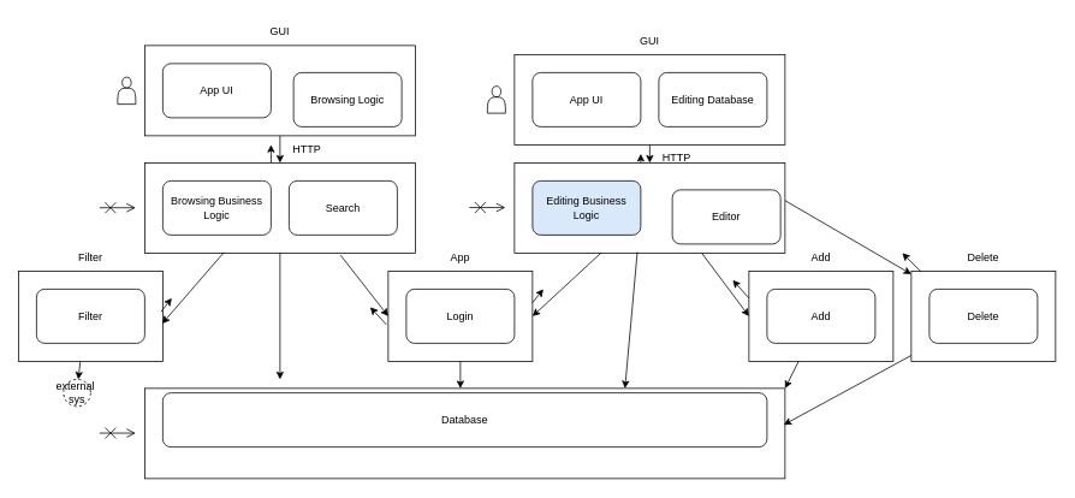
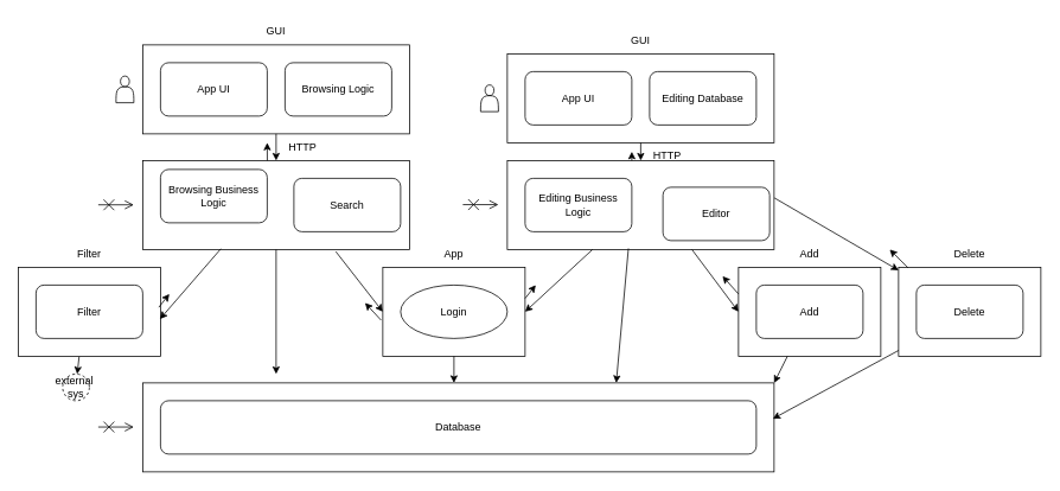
  <mxCell id="0" />
  <mxCell id="1" parent="0" />
  <mxCell id="2" value="" style="rounded=0;whiteSpace=wrap;html=1;" vertex="1" parent="1"><mxGeometry x="160" y="430" width="710" height="100" as="geometry" /></mxCell>
  <mxCell id="3" value="" style="rounded=0;whiteSpace=wrap;html=1;" vertex="1" parent="1"><mxGeometry x="160" y="50" width="300" height="100" as="geometry" /></mxCell>
  <mxCell id="4" value="" style="rounded=0;whiteSpace=wrap;html=1;" vertex="1" parent="1"><mxGeometry x="160" y="180" width="300" height="100" as="geometry" /></mxCell>
  <mxCell id="5" value="" style="rounded=0;whiteSpace=wrap;html=1;" vertex="1" parent="1"><mxGeometry x="430" y="300" width="160" height="100" as="geometry" /></mxCell>
  <mxCell id="6" value="" style="rounded=0;whiteSpace=wrap;html=1;" vertex="1" parent="1"><mxGeometry x="20" y="300" width="160" height="100" as="geometry" /></mxCell>
  <mxCell id="7" value="App UI" style="rounded=1;whiteSpace=wrap;html=1;" vertex="1" parent="1"><mxGeometry x="180" y="70" width="120" height="60" as="geometry" /></mxCell>
  <mxCell id="8" value="" style="shape=actor;whiteSpace=wrap;html=1;" vertex="1" parent="1"><mxGeometry x="130" y="85" width="20" height="30" as="geometry" /></mxCell>
- <mxCell id="9" value="Browsing Logic" style="rounded=1;whiteSpace=wrap;html=1;" vertex="1" parent="1"><mxGeometry x="325" y="80" width="120" height="60" as="geometry" /></mxCell>
- <mxCell id="10" value="Browsing Business&lt;br&gt;Logic" style="rounded=1;whiteSpace=wrap;html=1;" vertex="1" parent="1"><mxGeometry x="180" y="200" width="120" height="60" as="geometry" /></mxCell>
- <mxCell id="11" value="Search" style="rounded=1;whiteSpace=wrap;html=1;" vertex="1" parent="1"><mxGeometry x="320" y="200" width="120" height="60" as="geometry" /></mxCell>
+ <mxCell id="9" value="Browsing Logic" style="rounded=1;whiteSpace=wrap;html=1;" vertex="1" parent="1"><mxGeometry x="320" y="70" width="120" height="60" as="geometry" /></mxCell>
+ <mxCell id="10" value="Browsing Business&lt;br&gt;Logic" style="rounded=1;whiteSpace=wrap;html=1;" vertex="1" parent="1"><mxGeometry x="180" y="190" width="120" height="60" as="geometry" /></mxCell>
+ <mxCell id="11" value="Search" style="rounded=1;whiteSpace=wrap;html=1;" vertex="1" parent="1"><mxGeometry x="330" y="200" width="120" height="60" as="geometry" /></mxCell>
  <mxCell id="12" value="Filter" style="rounded=1;whiteSpace=wrap;html=1;" vertex="1" parent="1"><mxGeometry x="40" y="320" width="120" height="60" as="geometry" /></mxCell>
- <mxCell id="13" value="Login" style="rounded=1;whiteSpace=wrap;html=1;" vertex="1" parent="1"><mxGeometry x="450" y="320" width="120" height="60" as="geometry" /></mxCell>
- <mxCell id="14" value="Database" style="rounded=1;whiteSpace=wrap;html=1;" vertex="1" parent="1"><mxGeometry x="180" y="435" width="670" height="60" as="geometry" /></mxCell>
+ <mxCell id="13" value="Login" style="ellipse;whiteSpace=wrap;html=1;" vertex="1" parent="1"><mxGeometry x="450" y="320" width="120" height="60" as="geometry" /></mxCell>
+ <mxCell id="14" value="Database" style="rounded=1;whiteSpace=wrap;html=1;" vertex="1" parent="1"><mxGeometry x="180" y="450" width="670" height="60" as="geometry" /></mxCell>
  <mxCell id="15" value="" style="rounded=0;whiteSpace=wrap;html=1;" vertex="1" parent="1"><mxGeometry x="570" y="180" width="300" height="100" as="geometry" /></mxCell>
- <mxCell id="16" value="Editing Business&lt;br&gt;Logic" style="rounded=1;whiteSpace=wrap;html=1;fillColor=#dae8fc;" vertex="1" parent="1"><mxGeometry x="590" y="200" width="120" height="60" as="geometry" /></mxCell>
+ <mxCell id="16" value="Editing Business&lt;br&gt;Logic" style="rounded=1;whiteSpace=wrap;html=1;" vertex="1" parent="1"><mxGeometry x="590" y="200" width="120" height="60" as="geometry" /></mxCell>
  <mxCell id="17" value="Editor" style="rounded=1;whiteSpace=wrap;html=1;" vertex="1" parent="1"><mxGeometry x="745" y="210" width="120" height="60" as="geometry" /></mxCell>
  <mxCell id="18" value="" style="rounded=0;whiteSpace=wrap;html=1;" vertex="1" parent="1"><mxGeometry x="570" y="60" width="300" height="100" as="geometry" /></mxCell>
  <mxCell id="19" value="App UI" style="rounded=1;whiteSpace=wrap;html=1;" vertex="1" parent="1"><mxGeometry x="590" y="80" width="120" height="60" as="geometry" /></mxCell>
  <mxCell id="20" value="" style="shape=actor;whiteSpace=wrap;html=1;" vertex="1" parent="1"><mxGeometry x="540" y="95" width="20" height="30" as="geometry" /></mxCell>
  <mxCell id="21" value="Editing Database" style="rounded=1;whiteSpace=wrap;html=1;" vertex="1" parent="1"><mxGeometry x="730" y="80" width="120" height="60" as="geometry" /></mxCell>
  <mxCell id="22" value="" style="rounded=0;whiteSpace=wrap;html=1;" vertex="1" parent="1"><mxGeometry x="830" y="300" width="160" height="100" as="geometry" /></mxCell>
  <mxCell id="23" value="Add" style="rounded=1;whiteSpace=wrap;html=1;" vertex="1" parent="1"><mxGeometry x="850" y="320" width="120" height="60" as="geometry" /></mxCell>
  <mxCell id="24" value="" style="rounded=0;whiteSpace=wrap;html=1;" vertex="1" parent="1"><mxGeometry x="1010" y="300" width="160" height="100" as="geometry" /></mxCell>
  <mxCell id="25" value="Delete" style="rounded=1;whiteSpace=wrap;html=1;" vertex="1" parent="1"><mxGeometry x="1030" y="320" width="120" height="60" as="geometry" /></mxCell>
  <mxCell id="26" value="" style="endArrow=open;startArrow=cross;endFill=0;startFill=0;endSize=8;startSize=10;html=1;rounded=0;" edge="1" parent="1"><mxGeometry width="160" relative="1" as="geometry"><mxPoint x="110" y="229.79" as="sourcePoint" /><mxPoint x="150" y="229.79" as="targetPoint" /></mxGeometry></mxCell>
  <mxCell id="27" value="" style="endArrow=open;startArrow=cross;endFill=0;startFill=0;endSize=8;startSize=10;html=1;rounded=0;" edge="1" parent="1"><mxGeometry width="160" relative="1" as="geometry"><mxPoint x="520" y="229.57" as="sourcePoint" /><mxPoint x="560" y="229.57" as="targetPoint" /></mxGeometry></mxCell>
  <mxCell id="28" value="" style="endArrow=open;startArrow=cross;endFill=0;startFill=0;endSize=8;startSize=10;html=1;rounded=0;" edge="1" parent="1"><mxGeometry width="160" relative="1" as="geometry"><mxPoint x="110" y="479.57" as="sourcePoint" /><mxPoint x="150" y="479.57" as="targetPoint" /></mxGeometry></mxCell>
  <mxCell id="29" value="" style="endArrow=classic;html=1;rounded=0;" edge="1" parent="1" source="3" target="4"><mxGeometry width="50" height="50" relative="1" as="geometry"><mxPoint x="380" y="290" as="sourcePoint" /><mxPoint x="430" y="240" as="targetPoint" /></mxGeometry></mxCell>
  <mxCell id="30" value="" style="endArrow=classic;html=1;rounded=0;" edge="1" parent="1" source="4"><mxGeometry width="50" height="50" relative="1" as="geometry"><mxPoint x="320" y="160" as="sourcePoint" /><mxPoint x="310" y="420" as="targetPoint" /></mxGeometry></mxCell>
  <mxCell id="31" value="" style="endArrow=classic;html=1;rounded=0;entryX=0.996;entryY=0.582;entryDx=0;entryDy=0;entryPerimeter=0;exitX=0.293;exitY=0.992;exitDx=0;exitDy=0;exitPerimeter=0;" edge="1" parent="1" source="4" target="6"><mxGeometry width="50" height="50" relative="1" as="geometry"><mxPoint x="320" y="290" as="sourcePoint" /><mxPoint x="320" y="430" as="targetPoint" /></mxGeometry></mxCell>
  <mxCell id="32" value="" style="endArrow=classic;html=1;rounded=0;entryX=0;entryY=0.5;entryDx=0;entryDy=0;exitX=0.724;exitY=1.024;exitDx=0;exitDy=0;exitPerimeter=0;" edge="1" parent="1" source="4" target="5"><mxGeometry width="50" height="50" relative="1" as="geometry"><mxPoint x="258" y="289" as="sourcePoint" /><mxPoint x="189" y="368" as="targetPoint" /></mxGeometry></mxCell>
  <mxCell id="33" value="" style="endArrow=classic;html=1;rounded=0;" edge="1" parent="1" source="5"><mxGeometry width="50" height="50" relative="1" as="geometry"><mxPoint x="387" y="292" as="sourcePoint" /><mxPoint x="510" y="430" as="targetPoint" /></mxGeometry></mxCell>
  <mxCell id="34" value="" style="endArrow=classic;html=1;rounded=0;exitX=0.428;exitY=1.006;exitDx=0;exitDy=0;exitPerimeter=0;" edge="1" parent="1" source="6" target="35"><mxGeometry width="50" height="50" relative="1" as="geometry"><mxPoint x="258" y="289" as="sourcePoint" /><mxPoint x="90" y="440" as="targetPoint" /></mxGeometry></mxCell>
  <mxCell id="35" value="external&amp;nbsp;&lt;br&gt;sys" style="ellipse;whiteSpace=wrap;html=1;aspect=fixed;dashed=1;" vertex="1" parent="1"><mxGeometry x="70" y="420" width="30" height="30" as="geometry" /></mxCell>
  <mxCell id="36" value="" style="endArrow=classic;html=1;rounded=0;entryX=0.5;entryY=0;entryDx=0;entryDy=0;" edge="1" parent="1" source="18" target="15"><mxGeometry width="50" height="50" relative="1" as="geometry"><mxPoint x="387" y="292" as="sourcePoint" /><mxPoint x="440" y="360" as="targetPoint" /></mxGeometry></mxCell>
  <mxCell id="37" value="" style="endArrow=classic;html=1;rounded=0;entryX=0;entryY=0.5;entryDx=0;entryDy=0;exitX=0.692;exitY=1;exitDx=0;exitDy=0;exitPerimeter=0;" edge="1" parent="1" source="15" target="22"><mxGeometry width="50" height="50" relative="1" as="geometry"><mxPoint x="730" y="170" as="sourcePoint" /><mxPoint x="730" y="190" as="targetPoint" /></mxGeometry></mxCell>
  <mxCell id="38" value="" style="endArrow=classic;html=1;rounded=0;entryX=1;entryY=0.5;entryDx=0;entryDy=0;" edge="1" parent="1" source="15" target="5"><mxGeometry width="50" height="50" relative="1" as="geometry"><mxPoint x="788" y="290" as="sourcePoint" /><mxPoint x="840" y="360" as="targetPoint" /></mxGeometry></mxCell>
  <mxCell id="39" value="" style="endArrow=classic;html=1;rounded=0;entryX=0.75;entryY=0;entryDx=0;entryDy=0;exitX=0.454;exitY=0.988;exitDx=0;exitDy=0;exitPerimeter=0;" edge="1" parent="1" source="15" target="2"><mxGeometry width="50" height="50" relative="1" as="geometry"><mxPoint x="676" y="290" as="sourcePoint" /><mxPoint x="600" y="360" as="targetPoint" /></mxGeometry></mxCell>
  <mxCell id="40" value="" style="endArrow=classic;html=1;rounded=0;exitX=0.467;exitY=0;exitDx=0;exitDy=0;exitPerimeter=0;" edge="1" parent="1" source="4"><mxGeometry width="50" height="50" relative="1" as="geometry"><mxPoint x="320" y="160" as="sourcePoint" /><mxPoint x="300" y="160" as="targetPoint" /></mxGeometry></mxCell>
  <mxCell id="41" value="" style="endArrow=classic;html=1;rounded=0;exitX=0.988;exitY=0.45;exitDx=0;exitDy=0;exitPerimeter=0;" edge="1" parent="1" source="6"><mxGeometry width="50" height="50" relative="1" as="geometry"><mxPoint x="310" y="190" as="sourcePoint" /><mxPoint x="190" y="330" as="targetPoint" /></mxGeometry></mxCell>
  <mxCell id="42" value="" style="endArrow=classic;html=1;rounded=0;exitX=-0.012;exitY=0.595;exitDx=0;exitDy=0;exitPerimeter=0;" edge="1" parent="1" source="5"><mxGeometry width="50" height="50" relative="1" as="geometry"><mxPoint x="188" y="355" as="sourcePoint" /><mxPoint x="410" y="340" as="targetPoint" /></mxGeometry></mxCell>
  <mxCell id="43" value="" style="endArrow=classic;html=1;rounded=0;" edge="1" parent="1"><mxGeometry width="50" height="50" relative="1" as="geometry"><mxPoint x="710" y="180" as="sourcePoint" /><mxPoint x="710" y="170" as="targetPoint" /></mxGeometry></mxCell>
  <mxCell id="44" value="" style="endArrow=classic;html=1;rounded=0;exitX=0.988;exitY=0.45;exitDx=0;exitDy=0;exitPerimeter=0;" edge="1" parent="1"><mxGeometry width="50" height="50" relative="1" as="geometry"><mxPoint x="590" y="335" as="sourcePoint" /><mxPoint x="602" y="320" as="targetPoint" /></mxGeometry></mxCell>
  <mxCell id="45" value="" style="endArrow=classic;html=1;rounded=0;exitX=-0.012;exitY=0.595;exitDx=0;exitDy=0;exitPerimeter=0;" edge="1" parent="1"><mxGeometry width="50" height="50" relative="1" as="geometry"><mxPoint x="830" y="330" as="sourcePoint" /><mxPoint x="812" y="310" as="targetPoint" /></mxGeometry></mxCell>
  <mxCell id="46" value="" style="endArrow=classic;html=1;rounded=0;exitX=1.001;exitY=0.42;exitDx=0;exitDy=0;exitPerimeter=0;" edge="1" parent="1" source="15" target="24"><mxGeometry width="50" height="50" relative="1" as="geometry"><mxPoint x="788" y="290" as="sourcePoint" /><mxPoint x="840" y="360" as="targetPoint" /></mxGeometry></mxCell>
  <mxCell id="47" value="" style="endArrow=classic;html=1;rounded=0;exitX=0.067;exitY=0.006;exitDx=0;exitDy=0;exitPerimeter=0;" edge="1" parent="1" source="24"><mxGeometry width="50" height="50" relative="1" as="geometry"><mxPoint x="840" y="340" as="sourcePoint" /><mxPoint x="1000" y="280" as="targetPoint" /></mxGeometry></mxCell>
  <mxCell id="48" value="" style="endArrow=classic;html=1;rounded=0;entryX=1;entryY=0;entryDx=0;entryDy=0;" edge="1" parent="1" source="22" target="2"><mxGeometry width="50" height="50" relative="1" as="geometry"><mxPoint x="716" y="289" as="sourcePoint" /><mxPoint x="703" y="440" as="targetPoint" /></mxGeometry></mxCell>
  <mxCell id="49" value="" style="endArrow=classic;html=1;rounded=0;entryX=0.998;entryY=0.403;entryDx=0;entryDy=0;entryPerimeter=0;" edge="1" parent="1" source="24" target="2"><mxGeometry width="50" height="50" relative="1" as="geometry"><mxPoint x="895" y="410" as="sourcePoint" /><mxPoint x="880" y="440" as="targetPoint" /></mxGeometry></mxCell>
  <mxCell id="50" value="Filter" style="text;html=1;strokeColor=none;fillColor=none;align=center;verticalAlign=middle;whiteSpace=wrap;rounded=0;" vertex="1" parent="1"><mxGeometry x="70" y="270" width="60" height="30" as="geometry" /></mxCell>
  <mxCell id="51" value="App" style="text;html=1;strokeColor=none;fillColor=none;align=center;verticalAlign=middle;whiteSpace=wrap;rounded=0;" vertex="1" parent="1"><mxGeometry x="480" y="270" width="60" height="30" as="geometry" /></mxCell>
  <mxCell id="52" value="Add" style="text;html=1;strokeColor=none;fillColor=none;align=center;verticalAlign=middle;whiteSpace=wrap;rounded=0;" vertex="1" parent="1"><mxGeometry x="880" y="270" width="60" height="30" as="geometry" /></mxCell>
  <mxCell id="53" value="Delete" style="text;html=1;strokeColor=none;fillColor=none;align=center;verticalAlign=middle;whiteSpace=wrap;rounded=0;" vertex="1" parent="1"><mxGeometry x="1060" y="270" width="60" height="30" as="geometry" /></mxCell>
  <mxCell id="54" value="GUI" style="text;html=1;strokeColor=none;fillColor=none;align=center;verticalAlign=middle;whiteSpace=wrap;rounded=0;" vertex="1" parent="1"><mxGeometry x="280" y="20" width="60" height="30" as="geometry" /></mxCell>
  <mxCell id="55" value="GUI" style="text;html=1;strokeColor=none;fillColor=none;align=center;verticalAlign=middle;whiteSpace=wrap;rounded=0;" vertex="1" parent="1"><mxGeometry x="690" y="30" width="60" height="30" as="geometry" /></mxCell>
  <mxCell id="56" value="HTTP" style="text;html=1;strokeColor=none;fillColor=none;align=center;verticalAlign=middle;whiteSpace=wrap;rounded=0;" vertex="1" parent="1"><mxGeometry x="310" y="150" width="60" height="30" as="geometry" /></mxCell>
  <mxCell id="57" value="HTTP" style="text;html=1;strokeColor=none;fillColor=none;align=center;verticalAlign=middle;whiteSpace=wrap;rounded=0;" vertex="1" parent="1"><mxGeometry x="720" y="160" width="60" height="30" as="geometry" /></mxCell>
